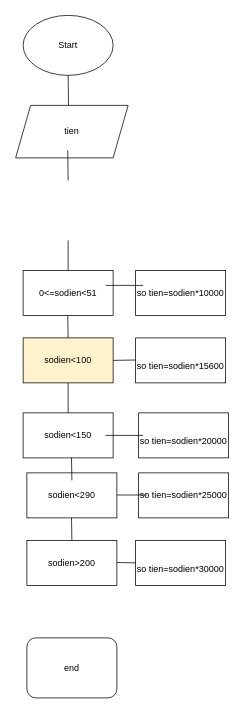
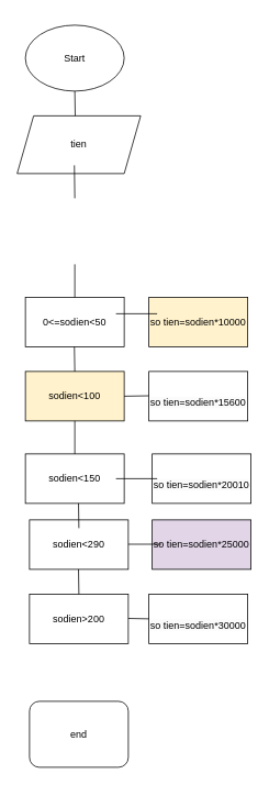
  <mxCell id="0" />
  <mxCell id="1" parent="0" />
- <mxCell id="2" value="Start" style="ellipse;whiteSpace=wrap;html=1;" parent="1" vertex="1"><mxGeometry x="30" y="20" width="120" height="80" as="geometry" /></mxCell>
+ <mxCell id="2" value="Start" style="ellipse;whiteSpace=wrap;html=1;" parent="1" vertex="1"><mxGeometry x="30" y="30" width="120" height="80" as="geometry" /></mxCell>
  <mxCell id="3" value="tien" style="shape=parallelogram;perimeter=parallelogramPerimeter;whiteSpace=wrap;html=1;fixedSize=1;" parent="1" vertex="1"><mxGeometry x="20" y="140" width="150" height="70" as="geometry" /></mxCell>
  <mxCell id="4" value="end" style="whiteSpace=wrap;html=1;rounded=1;" parent="1" vertex="1"><mxGeometry x="35" y="850" width="120" height="80" as="geometry" /></mxCell>
  <mxCell id="5" value="" style="endArrow=none;html=1;rounded=0;exitX=0.5;exitY=0;exitDx=0;exitDy=0;entryX=0.5;entryY=1;entryDx=0;entryDy=0;" parent="1" target="2" edge="1"><mxGeometry width="50" height="50" relative="1" as="geometry"><mxPoint x="90.5" y="140" as="sourcePoint" /><mxPoint x="80" y="90" as="targetPoint" /></mxGeometry></mxCell>
  <mxCell id="6" value="" style="endArrow=none;html=1;rounded=0;" parent="1" edge="1"><mxGeometry width="50" height="50" relative="1" as="geometry"><mxPoint x="90" y="240" as="sourcePoint" /><mxPoint x="89.5" y="200" as="targetPoint" /></mxGeometry></mxCell>
- <mxCell id="7" value="0&amp;lt;=sodien&amp;lt;51" style="rounded=0;whiteSpace=wrap;html=1;" parent="1" vertex="1"><mxGeometry x="30" y="360" width="120" height="60" as="geometry" /></mxCell>
- <mxCell id="8" value="so tien=sodien*10000" style="rounded=0;whiteSpace=wrap;html=1;" parent="1" vertex="1"><mxGeometry x="180" y="360" width="120" height="60" as="geometry" /></mxCell>
+ <mxCell id="7" value="0&amp;lt;=sodien&amp;lt;50" style="rounded=0;whiteSpace=wrap;html=1;" parent="1" vertex="1"><mxGeometry x="30" y="360" width="120" height="60" as="geometry" /></mxCell>
+ <mxCell id="8" value="so tien=sodien*10000" style="rounded=0;whiteSpace=wrap;html=1;fillColor=#fff2cc;" parent="1" vertex="1"><mxGeometry x="180" y="360" width="120" height="60" as="geometry" /></mxCell>
  <mxCell id="9" value="sodien&amp;lt;100" style="rounded=0;whiteSpace=wrap;html=1;fillColor=#fff2cc;" parent="1" vertex="1"><mxGeometry x="30" y="450" width="120" height="60" as="geometry" /></mxCell>
  <mxCell id="10" value="&lt;br&gt;&lt;span style=&quot;color: rgb(0, 0, 0); font-family: Helvetica; font-size: 12px; font-style: normal; font-variant-ligatures: normal; font-variant-caps: normal; font-weight: 400; letter-spacing: normal; orphans: 2; text-align: center; text-indent: 0px; text-transform: none; widows: 2; word-spacing: 0px; -webkit-text-stroke-width: 0px; background-color: rgb(251, 251, 251); text-decoration-thickness: initial; text-decoration-style: initial; text-decoration-color: initial; float: none; display: inline !important;&quot;&gt;so tien=sodien*15600&lt;/span&gt;" style="rounded=0;whiteSpace=wrap;html=1;" parent="1" vertex="1"><mxGeometry x="180" y="450" width="120" height="60" as="geometry" /></mxCell>
  <mxCell id="11" value="sodien&amp;lt;150" style="rounded=0;whiteSpace=wrap;html=1;" parent="1" vertex="1"><mxGeometry x="30" y="550" width="120" height="60" as="geometry" /></mxCell>
- <mxCell id="12" value="&lt;br&gt;&lt;span style=&quot;color: rgb(0, 0, 0); font-family: Helvetica; font-size: 12px; font-style: normal; font-variant-ligatures: normal; font-variant-caps: normal; font-weight: 400; letter-spacing: normal; orphans: 2; text-align: center; text-indent: 0px; text-transform: none; widows: 2; word-spacing: 0px; -webkit-text-stroke-width: 0px; background-color: rgb(251, 251, 251); text-decoration-thickness: initial; text-decoration-style: initial; text-decoration-color: initial; float: none; display: inline !important;&quot;&gt;so tien=sodien*20000&lt;/span&gt;&lt;br&gt;" style="rounded=0;whiteSpace=wrap;html=1;" parent="1" vertex="1"><mxGeometry x="184" y="550" width="120" height="60" as="geometry" /></mxCell>
+ <mxCell id="12" value="&lt;br&gt;&lt;span style=&quot;color: rgb(0, 0, 0); font-family: Helvetica; font-size: 12px; font-style: normal; font-variant-ligatures: normal; font-variant-caps: normal; font-weight: 400; letter-spacing: normal; orphans: 2; text-align: center; text-indent: 0px; text-transform: none; widows: 2; word-spacing: 0px; -webkit-text-stroke-width: 0px; background-color: rgb(251, 251, 251); text-decoration-thickness: initial; text-decoration-style: initial; text-decoration-color: initial; float: none; display: inline !important;&quot;&gt;so tien=sodien*20010&lt;/span&gt;&lt;br&gt;" style="rounded=0;whiteSpace=wrap;html=1;" parent="1" vertex="1"><mxGeometry x="184" y="550" width="120" height="60" as="geometry" /></mxCell>
  <mxCell id="13" value="sodien&amp;lt;290" style="rounded=0;whiteSpace=wrap;html=1;" parent="1" vertex="1"><mxGeometry x="35" y="630" width="120" height="60" as="geometry" /></mxCell>
- <mxCell id="14" value="so tien=sodien*25000" style="rounded=0;whiteSpace=wrap;html=1;" parent="1" vertex="1"><mxGeometry x="184" y="630" width="120" height="60" as="geometry" /></mxCell>
+ <mxCell id="14" value="so tien=sodien*25000" style="rounded=0;whiteSpace=wrap;html=1;fillColor=#e1d5e7;" parent="1" vertex="1"><mxGeometry x="184" y="630" width="120" height="60" as="geometry" /></mxCell>
  <mxCell id="15" value="sodien&amp;gt;200" style="rounded=0;whiteSpace=wrap;html=1;" parent="1" vertex="1"><mxGeometry x="35" y="720" width="120" height="60" as="geometry" /></mxCell>
  <mxCell id="16" value="&lt;br&gt;&lt;span style=&quot;color: rgb(0, 0, 0); font-family: Helvetica; font-size: 12px; font-style: normal; font-variant-ligatures: normal; font-variant-caps: normal; font-weight: 400; letter-spacing: normal; orphans: 2; text-align: center; text-indent: 0px; text-transform: none; widows: 2; word-spacing: 0px; -webkit-text-stroke-width: 0px; background-color: rgb(251, 251, 251); text-decoration-thickness: initial; text-decoration-style: initial; text-decoration-color: initial; float: none; display: inline !important;&quot;&gt;so tien=sodien*30000&lt;/span&gt;&lt;br&gt;" style="rounded=0;whiteSpace=wrap;html=1;" parent="1" vertex="1"><mxGeometry x="180" y="720" width="120" height="60" as="geometry" /></mxCell>
  <mxCell id="17" value="" style="endArrow=none;html=1;rounded=0;" parent="1" edge="1"><mxGeometry width="50" height="50" relative="1" as="geometry"><mxPoint x="90" y="360" as="sourcePoint" /><mxPoint x="90" y="320" as="targetPoint" /></mxGeometry></mxCell>
  <mxCell id="18" value="" style="endArrow=none;html=1;rounded=0;" parent="1" edge="1"><mxGeometry width="50" height="50" relative="1" as="geometry"><mxPoint x="90" y="450" as="sourcePoint" /><mxPoint x="89.5" y="420" as="targetPoint" /></mxGeometry></mxCell>
  <mxCell id="19" value="" style="endArrow=none;html=1;rounded=0;" parent="1" source="11" edge="1"><mxGeometry width="50" height="50" relative="1" as="geometry"><mxPoint x="40" y="560" as="sourcePoint" /><mxPoint x="90" y="510" as="targetPoint" /></mxGeometry></mxCell>
  <mxCell id="20" value="" style="endArrow=none;html=1;rounded=0;" parent="1" edge="1"><mxGeometry width="50" height="50" relative="1" as="geometry"><mxPoint x="95" y="640" as="sourcePoint" /><mxPoint x="94.5" y="610" as="targetPoint" /></mxGeometry></mxCell>
  <mxCell id="21" value="" style="endArrow=none;html=1;rounded=0;exitX=0.5;exitY=0;exitDx=0;exitDy=0;" parent="1" source="15" edge="1"><mxGeometry width="50" height="50" relative="1" as="geometry"><mxPoint x="94.5" y="730" as="sourcePoint" /><mxPoint x="94.5" y="690" as="targetPoint" /></mxGeometry></mxCell>
  <mxCell id="22" value="" style="endArrow=none;html=1;rounded=0;" parent="1" edge="1"><mxGeometry width="50" height="50" relative="1" as="geometry"><mxPoint x="140" y="380" as="sourcePoint" /><mxPoint x="190" y="380" as="targetPoint" /></mxGeometry></mxCell>
  <mxCell id="23" value="" style="endArrow=none;html=1;rounded=0;" parent="1" edge="1"><mxGeometry width="50" height="50" relative="1" as="geometry"><mxPoint x="150" y="480" as="sourcePoint" /><mxPoint x="180" y="479.5" as="targetPoint" /></mxGeometry></mxCell>
  <mxCell id="24" value="" style="endArrow=none;html=1;rounded=0;" parent="1" edge="1"><mxGeometry width="50" height="50" relative="1" as="geometry"><mxPoint x="140" y="580" as="sourcePoint" /><mxPoint x="190" y="580" as="targetPoint" /></mxGeometry></mxCell>
  <mxCell id="25" value="" style="endArrow=none;html=1;rounded=0;" parent="1" edge="1"><mxGeometry width="50" height="50" relative="1" as="geometry"><mxPoint x="155" y="659.5" as="sourcePoint" /><mxPoint x="195" y="659.5" as="targetPoint" /></mxGeometry></mxCell>
  <mxCell id="26" value="" style="endArrow=none;html=1;rounded=0;" parent="1" edge="1"><mxGeometry width="50" height="50" relative="1" as="geometry"><mxPoint x="155" y="749.5" as="sourcePoint" /><mxPoint x="180" y="750" as="targetPoint" /></mxGeometry></mxCell>
